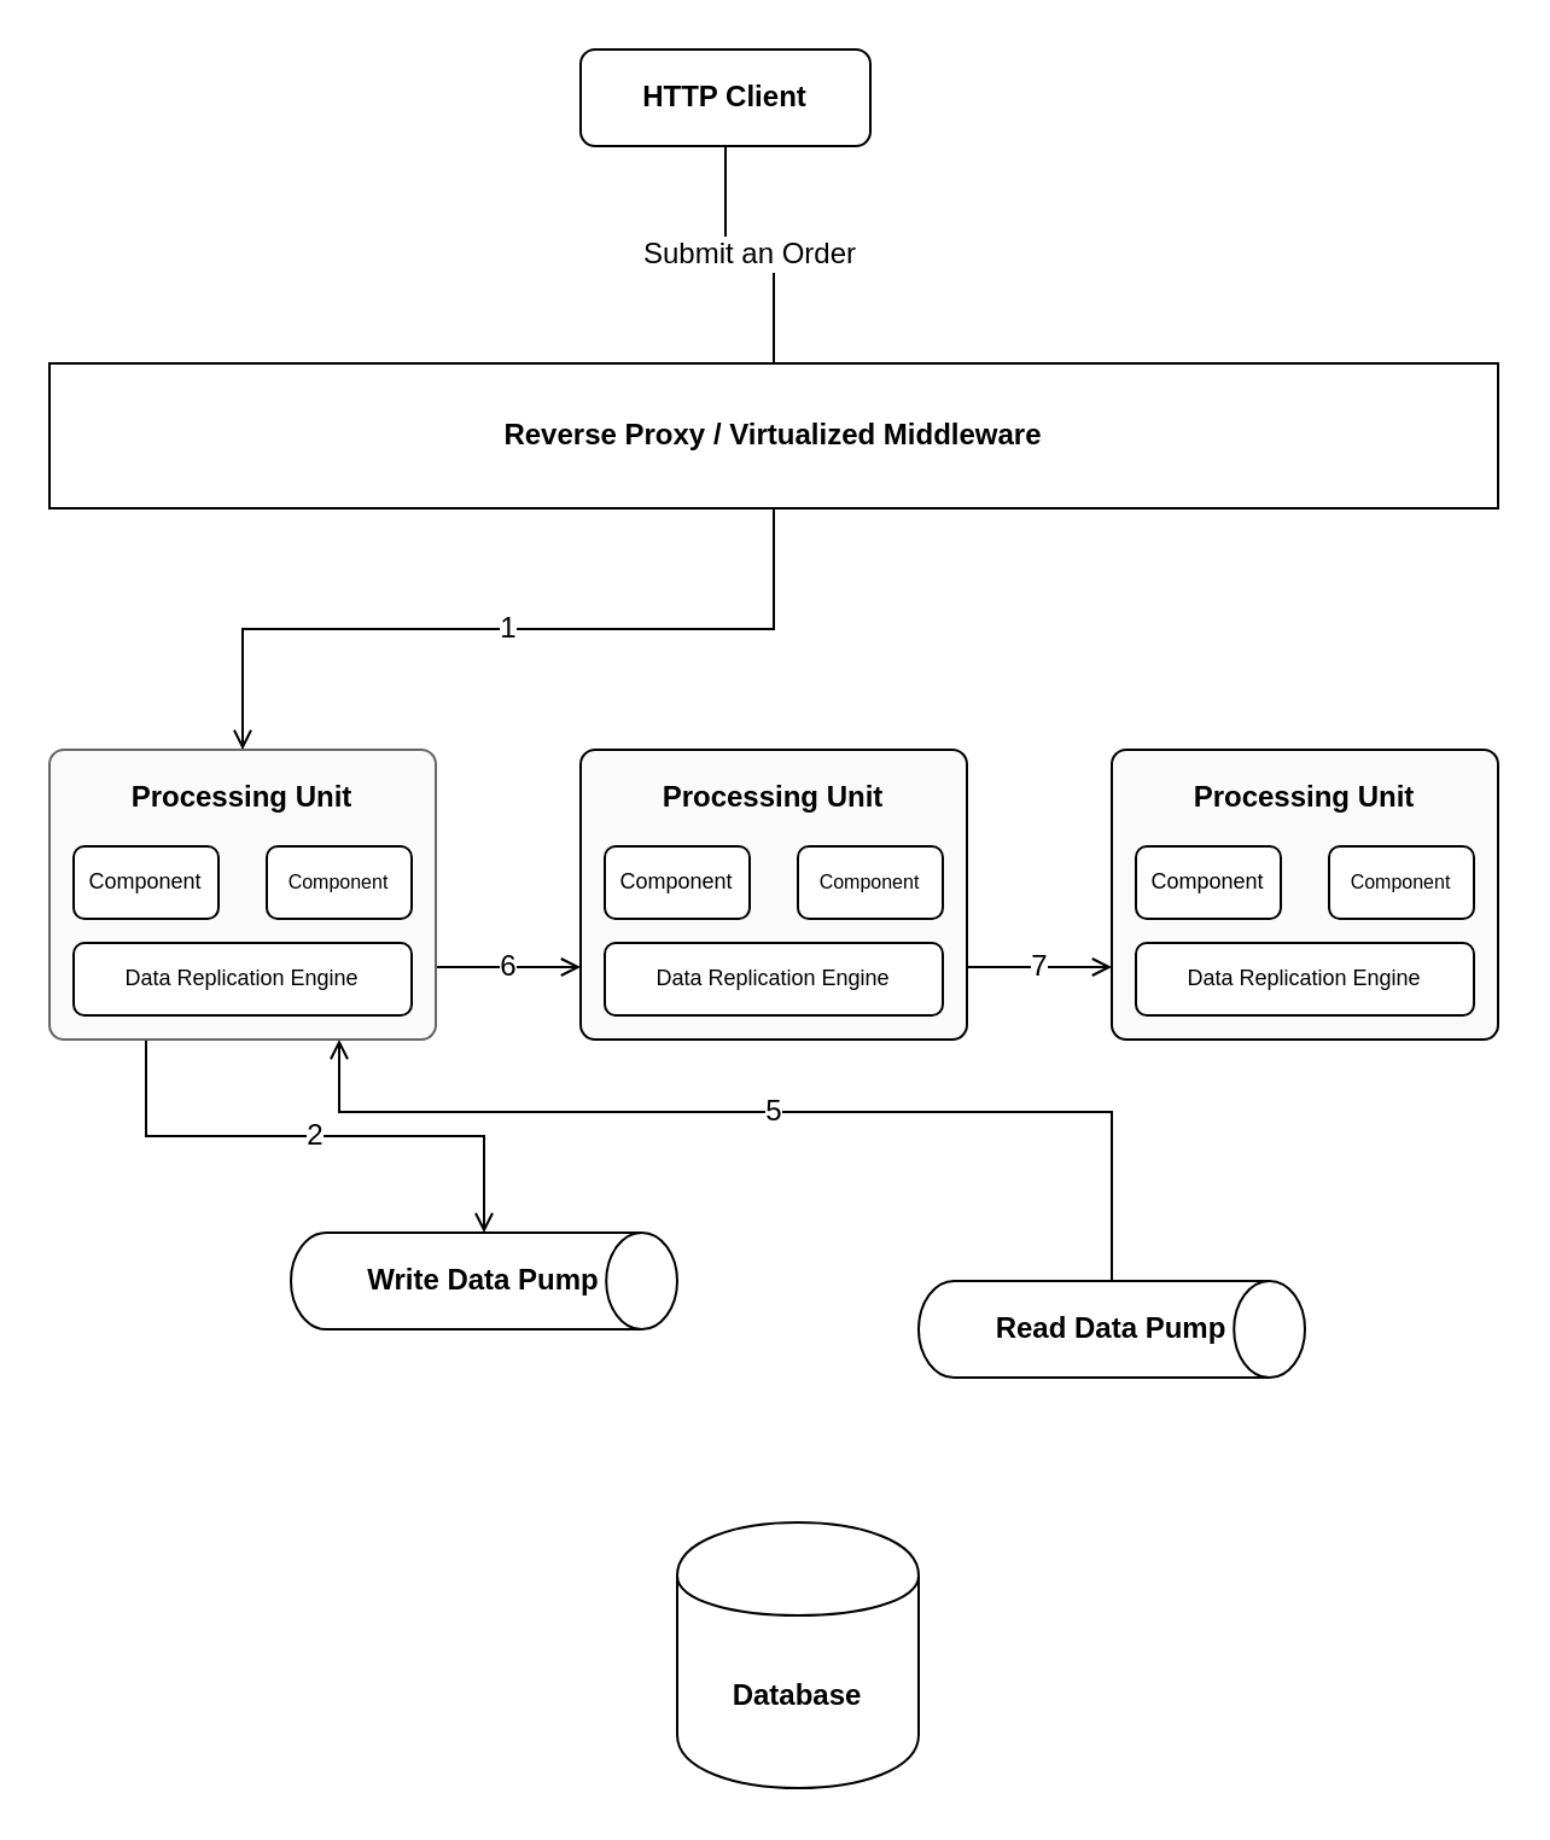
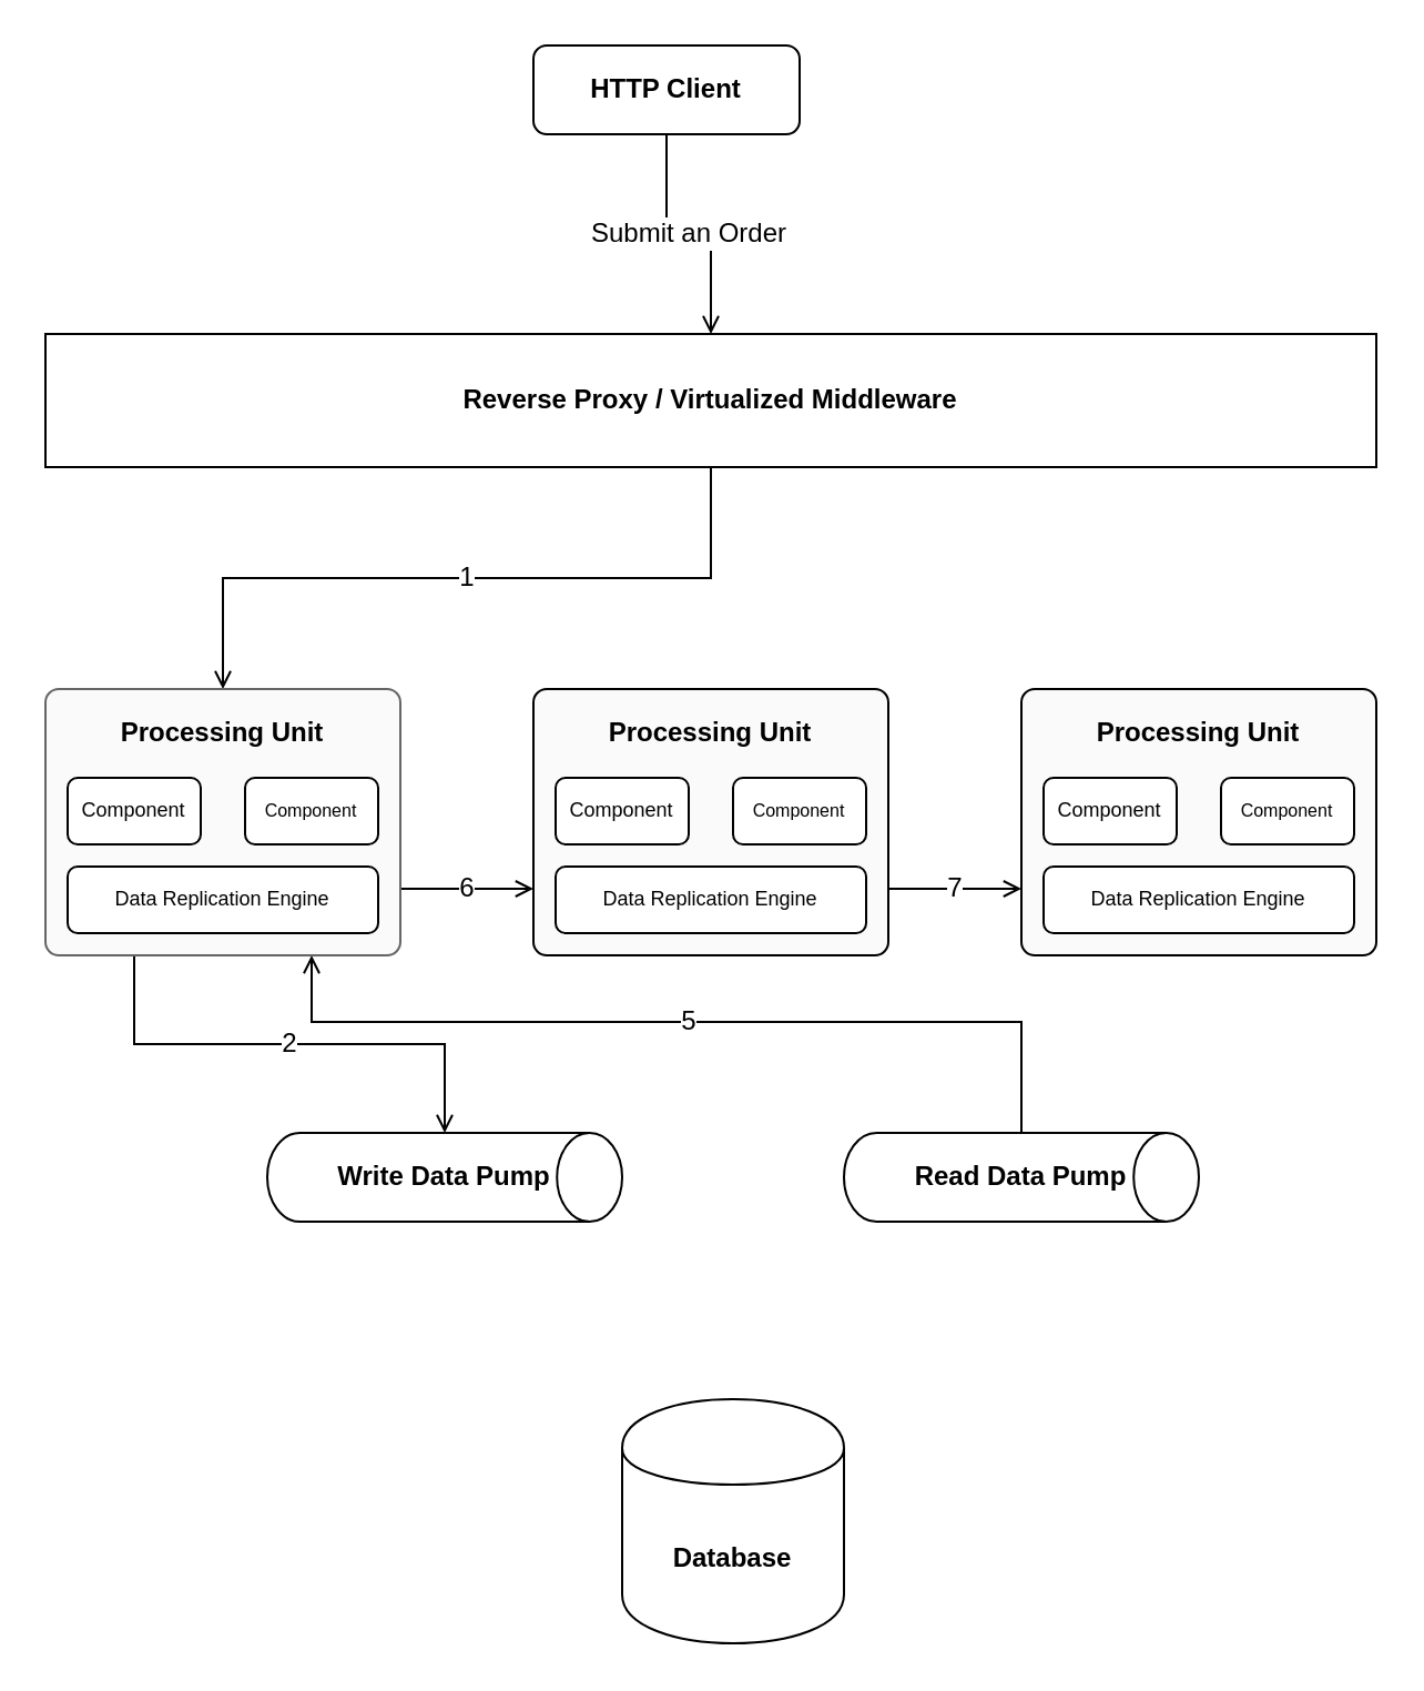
  <mxCell id="0" />
  <mxCell id="1" parent="0" />
- <mxCell id="2" value="Submit an Order" style="edgeStyle=orthogonalEdgeStyle;rounded=0;orthogonalLoop=1;jettySize=auto;html=1;entryX=0.5;entryY=0;entryDx=0;entryDy=0;fontSize=12;endArrow=none;endFill=0;" edge="1" parent="1" source="3" target="5"><mxGeometry relative="1" as="geometry" /></mxCell>
+ <mxCell id="2" value="Submit an Order" style="edgeStyle=orthogonalEdgeStyle;rounded=0;orthogonalLoop=1;jettySize=auto;html=1;entryX=0.5;entryY=0;entryDx=0;entryDy=0;fontSize=12;endArrow=open;endFill=0;" edge="1" parent="1" source="3" target="5"><mxGeometry relative="1" as="geometry" /></mxCell>
  <mxCell id="3" value="&lt;b&gt;HTTP Client&lt;/b&gt;" style="rounded=1;whiteSpace=wrap;html=1;fillColor=none;" vertex="1" parent="1"><mxGeometry x="240" y="20" width="120" height="40" as="geometry" /></mxCell>
  <mxCell id="4" value="1" style="edgeStyle=orthogonalEdgeStyle;rounded=0;orthogonalLoop=1;jettySize=auto;html=1;entryX=0.5;entryY=0;entryDx=0;entryDy=0;endArrow=open;endFill=0;fontSize=12;" edge="1" parent="1" source="5" target="13"><mxGeometry relative="1" as="geometry" /></mxCell>
  <mxCell id="5" value="Reverse Proxy / Virtualized Middleware" style="whiteSpace=wrap;html=1;fillColor=none;arcSize=8;fontStyle=1;rounded=0;" vertex="1" parent="1"><mxGeometry x="20" y="150" width="600" height="60" as="geometry" /></mxCell>
  <mxCell id="6" value="Write Data Pump" style="strokeWidth=1;html=1;shape=mxgraph.flowchart.direct_data;whiteSpace=wrap;fillColor=none;fontSize=12;fontStyle=1" vertex="1" parent="1"><mxGeometry x="120" y="510" width="160" height="40" as="geometry" /></mxCell>
  <mxCell id="7" value="5" style="edgeStyle=orthogonalEdgeStyle;rounded=0;orthogonalLoop=1;jettySize=auto;html=1;entryX=0.75;entryY=1;entryDx=0;entryDy=0;endArrow=open;endFill=0;fontSize=12;exitX=0.5;exitY=0;exitDx=0;exitDy=0;exitPerimeter=0;" edge="1" parent="1" source="8" target="13"><mxGeometry relative="1" as="geometry"><Array as="points"><mxPoint x="460" y="460" /><mxPoint x="140" y="460" /></Array></mxGeometry></mxCell>
- <mxCell id="8" value="Read Data Pump" style="strokeWidth=1;html=1;shape=mxgraph.flowchart.direct_data;whiteSpace=wrap;fillColor=none;fontSize=12;fontStyle=1" vertex="1" parent="1"><mxGeometry x="380" y="530" width="160" height="40" as="geometry" /></mxCell>
+ <mxCell id="8" value="Read Data Pump" style="strokeWidth=1;html=1;shape=mxgraph.flowchart.direct_data;whiteSpace=wrap;fillColor=none;fontSize=12;fontStyle=1" vertex="1" parent="1"><mxGeometry x="380" y="510" width="160" height="40" as="geometry" /></mxCell>
  <mxCell id="9" value="Database" style="shape=cylinder;whiteSpace=wrap;html=1;boundedLbl=1;backgroundOutline=1;strokeWidth=1;fillColor=none;fontSize=12;fontStyle=1" vertex="1" parent="1"><mxGeometry x="280" y="630" width="100" height="110" as="geometry" /></mxCell>
  <mxCell id="10" value="2" style="edgeStyle=orthogonalEdgeStyle;rounded=0;orthogonalLoop=1;jettySize=auto;html=1;entryX=0.5;entryY=0;entryDx=0;entryDy=0;entryPerimeter=0;endArrow=open;endFill=0;fontSize=12;exitX=0.25;exitY=1;exitDx=0;exitDy=0;" edge="1" parent="1" source="13" target="6"><mxGeometry relative="1" as="geometry" /></mxCell>
  <mxCell id="11" value="6" style="edgeStyle=orthogonalEdgeStyle;rounded=0;orthogonalLoop=1;jettySize=auto;html=1;exitX=1;exitY=0.75;exitDx=0;exitDy=0;entryX=0;entryY=0.75;entryDx=0;entryDy=0;endArrow=open;endFill=0;fontSize=12;" edge="1" parent="1" source="13" target="18"><mxGeometry relative="1" as="geometry" /></mxCell>
  <mxCell id="12" value="7" style="edgeStyle=orthogonalEdgeStyle;rounded=0;orthogonalLoop=1;jettySize=auto;html=1;exitX=1;exitY=0.75;exitDx=0;exitDy=0;entryX=0;entryY=0.75;entryDx=0;entryDy=0;endArrow=open;endFill=0;fontSize=12;" edge="1" parent="1" source="18" target="23"><mxGeometry relative="1" as="geometry" /></mxCell>
  <mxCell id="13" value="" style="rounded=1;whiteSpace=wrap;html=1;fillColor=#fafafa;arcSize=5;strokeColor=#666666;fontColor=#333333;" vertex="1" parent="1"><mxGeometry x="20" y="310" width="160" height="120" as="geometry" /></mxCell>
  <mxCell id="14" value="Processing Unit" style="text;html=1;strokeColor=none;fillColor=none;align=center;verticalAlign=middle;whiteSpace=wrap;rounded=0;fontStyle=1" vertex="1" parent="1"><mxGeometry x="30" y="320" width="140" height="20" as="geometry" /></mxCell>
  <mxCell id="15" value="Component" style="rounded=1;whiteSpace=wrap;html=1;fontSize=9;" vertex="1" parent="1"><mxGeometry x="30" y="350" width="60" height="30" as="geometry" /></mxCell>
  <mxCell id="16" value="Component" style="rounded=1;whiteSpace=wrap;html=1;fontSize=8;" vertex="1" parent="1"><mxGeometry x="110" y="350" width="60" height="30" as="geometry" /></mxCell>
  <mxCell id="17" value="Data Replication Engine" style="rounded=1;whiteSpace=wrap;html=1;fontSize=9;" vertex="1" parent="1"><mxGeometry x="30" y="390" width="140" height="30" as="geometry" /></mxCell>
  <mxCell id="18" value="" style="rounded=1;whiteSpace=wrap;html=1;fillColor=#fafafa;arcSize=5;" vertex="1" parent="1"><mxGeometry x="240" y="310" width="160" height="120" as="geometry" /></mxCell>
  <mxCell id="19" value="Processing Unit" style="text;html=1;strokeColor=none;fillColor=none;align=center;verticalAlign=middle;whiteSpace=wrap;rounded=0;fontStyle=1" vertex="1" parent="1"><mxGeometry x="250" y="320" width="140" height="20" as="geometry" /></mxCell>
  <mxCell id="20" value="Component" style="rounded=1;whiteSpace=wrap;html=1;fontSize=9;" vertex="1" parent="1"><mxGeometry x="250" y="350" width="60" height="30" as="geometry" /></mxCell>
  <mxCell id="21" value="Component" style="rounded=1;whiteSpace=wrap;html=1;fontSize=8;" vertex="1" parent="1"><mxGeometry x="330" y="350" width="60" height="30" as="geometry" /></mxCell>
  <mxCell id="22" value="Data Replication Engine" style="rounded=1;whiteSpace=wrap;html=1;fontSize=9;" vertex="1" parent="1"><mxGeometry x="250" y="390" width="140" height="30" as="geometry" /></mxCell>
  <mxCell id="23" value="" style="rounded=1;whiteSpace=wrap;html=1;fillColor=#fafafa;arcSize=5;" vertex="1" parent="1"><mxGeometry x="460" y="310" width="160" height="120" as="geometry" /></mxCell>
  <mxCell id="24" value="Processing Unit" style="text;html=1;strokeColor=none;fillColor=none;align=center;verticalAlign=middle;whiteSpace=wrap;rounded=0;fontStyle=1" vertex="1" parent="1"><mxGeometry x="470" y="320" width="140" height="20" as="geometry" /></mxCell>
  <mxCell id="25" value="Component" style="rounded=1;whiteSpace=wrap;html=1;fontSize=9;" vertex="1" parent="1"><mxGeometry x="470" y="350" width="60" height="30" as="geometry" /></mxCell>
  <mxCell id="26" value="Component" style="rounded=1;whiteSpace=wrap;html=1;fontSize=8;" vertex="1" parent="1"><mxGeometry x="550" y="350" width="60" height="30" as="geometry" /></mxCell>
  <mxCell id="27" value="Data Replication Engine" style="rounded=1;whiteSpace=wrap;html=1;fontSize=9;" vertex="1" parent="1"><mxGeometry x="470" y="390" width="140" height="30" as="geometry" /></mxCell>
